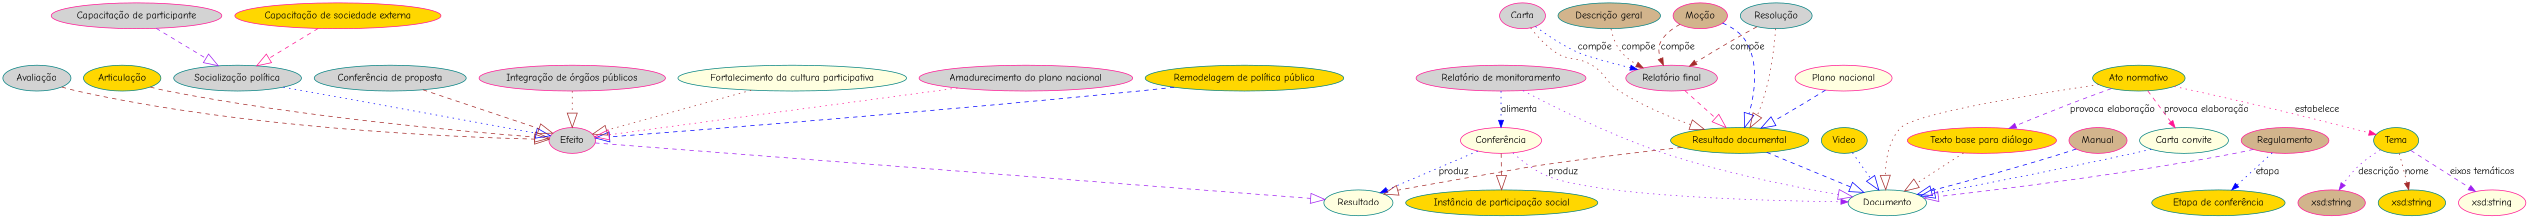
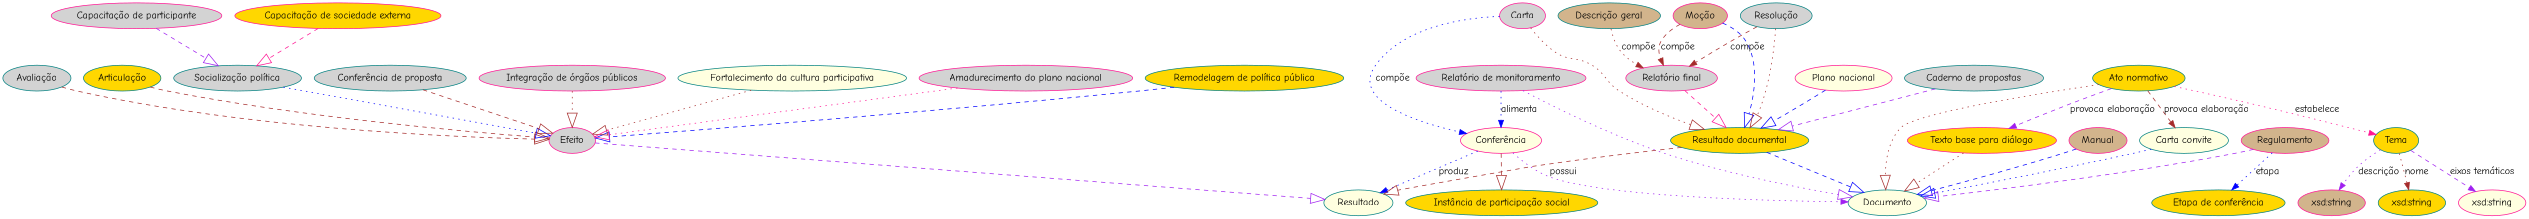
  digraph {
    fontname="Comic Neue"
    node [color=teal fillcolor=lightgrey fontname="Comic Neue" style=filled]
    edge [color=brown fontname="Comic Neue" style=dashed arrowhead=empty arrowsize=2]
    "Conferência" [color=deeppink fillcolor=lightyellow]
    Documento [fillcolor=lightyellow]
    Resultado [fillcolor=lightyellow]
    "Instância de participação social" [fillcolor=gold]
    Efeito [color=deeppink]
    "Remodelagem de política pública" [fillcolor=gold]
    "Avaliação"
    "Articulação" [fillcolor=gold]
    "Socialização política"
    "Capacitação de participante" [color=deeppink]
    "Capacitação de sociedade externa" [color=deeppink fillcolor=gold]
    n12 [label="Conferência de proposta"]
    "Integração de órgãos públicos" [color=deeppink]
    "Fortalecimento da cultura participativa" [fillcolor=lightyellow]
    "Amadurecimento do plano nacional" [color=deeppink]
    "Resultado documental" [fillcolor=gold]
    "Moção" [color=deeppink fillcolor=tan]
    "Relatório final" [color=deeppink]
    Carta [color=deeppink]
    "Resolução"
    "Plano nacional" [color=deeppink fillcolor=lightyellow]
    "Descrição geral" [fillcolor=tan]
-   Video [fillcolor=gold]
+   "Caderno de propostas"
    Manual [color=deeppink fillcolor=tan]
    Regulamento [color=deeppink fillcolor=tan]
    "Etapa de conferência" [fillcolor=gold]
    "Ato normativo" [fillcolor=gold]
    "Texto base para diálogo" [color=deeppink fillcolor=gold]
    "Carta convite" [fillcolor=lightyellow]
    Tema [fillcolor=gold]
    n32 [color=deeppink fillcolor=lightyellow label="xsd:string"]
    n33 [color=deeppink fillcolor=tan label="xsd:string"]
    n34 [fillcolor=gold label="xsd:string"]
    "Relatório de monitoramento" [color=deeppink]
-   "Conferência" -> Documento [color=purple label=produz style=dotted arrowhead="" arrowsize=""]
+   "Conferência" -> Documento [color=purple label=possui style=dotted arrowhead="" arrowsize=""]
    "Conferência" -> Resultado [color=blue label=produz style=dotted arrowhead="" arrowsize=""]
    "Conferência" -> "Instância de participação social"
    Efeito -> Resultado [color=purple]
    "Remodelagem de política pública" -> Efeito [color=blue]
    "Avaliação" -> Efeito
    "Articulação" -> Efeito
    "Socialização política" -> Efeito [color=blue style=dotted]
    "Capacitação de participante" -> "Socialização política" [color=purple]
    "Capacitação de sociedade externa" -> "Socialização política" [color=deeppink]
    n12 -> Efeito
    "Integração de órgãos públicos" -> Efeito [style=dotted]
    "Fortalecimento da cultura participativa" -> Efeito [style=dotted]
    "Amadurecimento do plano nacional" -> Efeito [color=deeppink style=dotted]
    "Resultado documental" -> Documento [color=blue]
    "Resultado documental" -> Resultado
    "Moção" -> "Resultado documental" [color=blue]
    "Moção" -> "Relatório final" [label="compõe" arrowhead="" arrowsize=""]
    "Relatório final" -> "Resultado documental" [color=deeppink]
    Carta -> "Resultado documental" [style=dotted]
-   Carta -> "Relatório final" [color=blue label="compõe" style=dotted arrowhead="" arrowsize=""]
+   Carta -> "Conferência" [color=blue label="compõe" style=dotted arrowhead="" arrowsize=""]
    "Resolução" -> "Resultado documental" [style=dotted]
    "Resolução" -> "Relatório final" [label="compõe" arrowhead="" arrowsize=""]
    "Plano nacional" -> "Resultado documental" [color=blue]
    "Descrição geral" -> "Relatório final" [label="compõe" style=dotted arrowhead="" arrowsize=""]
-   Video -> Documento [color=blue style=dotted]
+   "Caderno de propostas" -> "Resultado documental" [color=purple]
    Manual -> Documento [color=blue]
    Regulamento -> Documento [color=purple]
    Regulamento -> "Etapa de conferência" [color=blue label=etapa style=dotted arrowhead="" arrowsize=""]
    "Ato normativo" -> Documento [style=dotted]
    "Ato normativo" -> "Texto base para diálogo" [color=purple label="provoca elaboração" arrowhead="" arrowsize=""]
-   "Ato normativo" -> "Carta convite" [color=deeppink label="provoca elaboração" arrowhead="" arrowsize=""]
+   "Ato normativo" -> "Carta convite" [label="provoca elaboração" arrowhead="" arrowsize=""]
    "Ato normativo" -> Tema [color=deeppink label=estabelece style=dotted arrowhead="" arrowsize=""]
    "Texto base para diálogo" -> Documento [style=dotted]
    "Carta convite" -> Documento [color=blue style=dotted]
    Tema -> n32 [color=purple label="eixos temáticos" arrowhead="" arrowsize=""]
    Tema -> n33 [color=purple label="descrição" style=dotted arrowhead="" arrowsize=""]
    Tema -> n34 [label=nome style=dotted arrowhead="" arrowsize=""]
    "Relatório de monitoramento" -> "Conferência" [color=blue label=alimenta style=dotted arrowhead="" arrowsize=""]
    "Relatório de monitoramento" -> Documento [color=purple style=dotted]
  }
